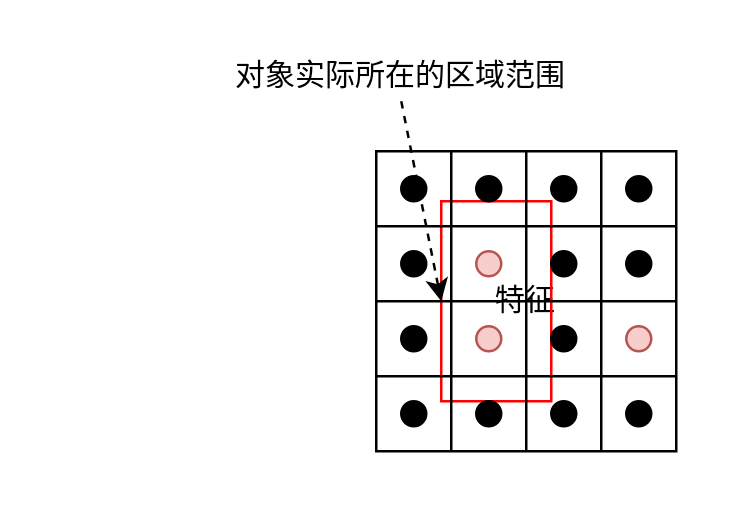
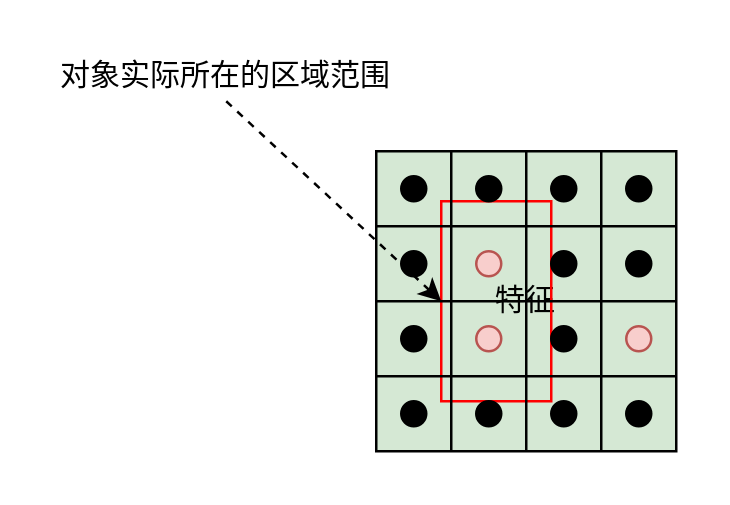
  <mxCell id="0" />
  <mxCell id="1" parent="0" />
- <mxCell id="2" value="特征" style="rounded=0;whiteSpace=wrap;html=1;" vertex="1" parent="1"><mxGeometry x="150" y="60" width="120" height="120" as="geometry" /></mxCell>
+ <mxCell id="2" value="特征" style="rounded=0;whiteSpace=wrap;html=1;fillColor=#d5e8d4;" vertex="1" parent="1"><mxGeometry x="150" y="60" width="120" height="120" as="geometry" /></mxCell>
  <mxCell id="3" value="" style="rounded=0;whiteSpace=wrap;html=1;strokeColor=#FF0000;fillColor=none;" vertex="1" parent="1"><mxGeometry x="176" y="80" width="44" height="80" as="geometry" /></mxCell>
  <mxCell id="4" value="" style="endArrow=none;html=1;exitX=0;exitY=0.25;exitDx=0;exitDy=0;entryX=1;entryY=0.25;entryDx=0;entryDy=0;" edge="1" parent="1" source="2" target="2"><mxGeometry width="50" height="50" relative="1" as="geometry"><mxPoint x="150" y="280" as="sourcePoint" /><mxPoint x="200" y="230" as="targetPoint" /></mxGeometry></mxCell>
  <mxCell id="5" value="" style="endArrow=none;html=1;exitX=0;exitY=0.5;exitDx=0;exitDy=0;entryX=1;entryY=0.5;entryDx=0;entryDy=0;" edge="1" parent="1" source="2" target="2"><mxGeometry width="50" height="50" relative="1" as="geometry"><mxPoint x="160" y="100" as="sourcePoint" /><mxPoint x="280" y="100" as="targetPoint" /></mxGeometry></mxCell>
  <mxCell id="6" value="" style="endArrow=none;html=1;exitX=0;exitY=0.75;exitDx=0;exitDy=0;entryX=1;entryY=0.75;entryDx=0;entryDy=0;" edge="1" parent="1" source="2" target="2"><mxGeometry width="50" height="50" relative="1" as="geometry"><mxPoint x="170" y="110" as="sourcePoint" /><mxPoint x="290" y="110" as="targetPoint" /></mxGeometry></mxCell>
  <mxCell id="7" value="" style="endArrow=none;html=1;exitX=0.25;exitY=1;exitDx=0;exitDy=0;entryX=0.25;entryY=0;entryDx=0;entryDy=0;" edge="1" parent="1" source="2" target="2"><mxGeometry width="50" height="50" relative="1" as="geometry"><mxPoint x="160" y="160" as="sourcePoint" /><mxPoint x="280" y="160" as="targetPoint" /></mxGeometry></mxCell>
  <mxCell id="8" value="" style="endArrow=none;html=1;exitX=0.5;exitY=1;exitDx=0;exitDy=0;entryX=0.5;entryY=0;entryDx=0;entryDy=0;" edge="1" parent="1" source="2" target="2"><mxGeometry width="50" height="50" relative="1" as="geometry"><mxPoint x="190" y="190" as="sourcePoint" /><mxPoint x="190" y="70" as="targetPoint" /></mxGeometry></mxCell>
  <mxCell id="9" value="" style="endArrow=none;html=1;exitX=0.75;exitY=1;exitDx=0;exitDy=0;entryX=0.75;entryY=0;entryDx=0;entryDy=0;" edge="1" parent="1" source="2" target="2"><mxGeometry width="50" height="50" relative="1" as="geometry"><mxPoint x="220" y="190" as="sourcePoint" /><mxPoint x="220" y="70" as="targetPoint" /></mxGeometry></mxCell>
  <mxCell id="10" value="" style="ellipse;whiteSpace=wrap;html=1;aspect=fixed;align=center;fillColor=#000000;" vertex="1" parent="1"><mxGeometry x="160" y="70" width="10" height="10" as="geometry" /></mxCell>
  <mxCell id="11" value="" style="ellipse;whiteSpace=wrap;html=1;aspect=fixed;align=center;fillColor=#000000;" vertex="1" parent="1"><mxGeometry x="190" y="70" width="10" height="10" as="geometry" /></mxCell>
  <mxCell id="12" value="" style="ellipse;whiteSpace=wrap;html=1;aspect=fixed;align=center;fillColor=#000000;" vertex="1" parent="1"><mxGeometry x="220" y="70" width="10" height="10" as="geometry" /></mxCell>
  <mxCell id="13" value="" style="ellipse;whiteSpace=wrap;html=1;aspect=fixed;align=center;fillColor=#000000;" vertex="1" parent="1"><mxGeometry x="250" y="70" width="10" height="10" as="geometry" /></mxCell>
  <mxCell id="14" value="" style="ellipse;whiteSpace=wrap;html=1;aspect=fixed;align=center;fillColor=#000000;" vertex="1" parent="1"><mxGeometry x="160" y="100" width="10" height="10" as="geometry" /></mxCell>
  <mxCell id="15" value="" style="ellipse;whiteSpace=wrap;html=1;aspect=fixed;align=center;fillColor=#f8cecc;strokeColor=#b85450;" vertex="1" parent="1"><mxGeometry x="190" y="100" width="10" height="10" as="geometry" /></mxCell>
  <mxCell id="16" value="" style="ellipse;whiteSpace=wrap;html=1;aspect=fixed;align=center;fillColor=#000000;" vertex="1" parent="1"><mxGeometry x="220" y="100" width="10" height="10" as="geometry" /></mxCell>
  <mxCell id="17" value="" style="ellipse;whiteSpace=wrap;html=1;aspect=fixed;align=center;fillColor=#000000;" vertex="1" parent="1"><mxGeometry x="250" y="100" width="10" height="10" as="geometry" /></mxCell>
  <mxCell id="18" value="" style="ellipse;whiteSpace=wrap;html=1;aspect=fixed;align=center;fillColor=#000000;" vertex="1" parent="1"><mxGeometry x="160" y="130" width="10" height="10" as="geometry" /></mxCell>
  <mxCell id="19" value="" style="ellipse;whiteSpace=wrap;html=1;aspect=fixed;align=center;fillColor=#f8cecc;strokeColor=#b85450;" vertex="1" parent="1"><mxGeometry x="190" y="130" width="10" height="10" as="geometry" /></mxCell>
  <mxCell id="20" value="" style="ellipse;whiteSpace=wrap;html=1;aspect=fixed;align=center;fillColor=#000000;" vertex="1" parent="1"><mxGeometry x="220" y="130" width="10" height="10" as="geometry" /></mxCell>
  <mxCell id="21" value="" style="ellipse;whiteSpace=wrap;html=1;aspect=fixed;align=center;fillColor=#f8cecc;strokeColor=#b85450;" vertex="1" parent="1"><mxGeometry x="250" y="130" width="10" height="10" as="geometry" /></mxCell>
  <mxCell id="22" value="" style="ellipse;whiteSpace=wrap;html=1;aspect=fixed;align=center;fillColor=#000000;" vertex="1" parent="1"><mxGeometry x="160" y="160" width="10" height="10" as="geometry" /></mxCell>
  <mxCell id="23" value="" style="ellipse;whiteSpace=wrap;html=1;aspect=fixed;align=center;fillColor=#000000;" vertex="1" parent="1"><mxGeometry x="190" y="160" width="10" height="10" as="geometry" /></mxCell>
  <mxCell id="24" value="" style="ellipse;whiteSpace=wrap;html=1;aspect=fixed;align=center;fillColor=#000000;" vertex="1" parent="1"><mxGeometry x="220" y="160" width="10" height="10" as="geometry" /></mxCell>
  <mxCell id="25" value="" style="ellipse;whiteSpace=wrap;html=1;aspect=fixed;align=center;fillColor=#000000;" vertex="1" parent="1"><mxGeometry x="250" y="160" width="10" height="10" as="geometry" /></mxCell>
  <mxCell id="26" style="rounded=0;orthogonalLoop=1;jettySize=auto;html=1;exitX=0.5;exitY=1;exitDx=0;exitDy=0;entryX=0;entryY=0.5;entryDx=0;entryDy=0;dashed=1;" edge="1" parent="1" source="27" target="3"><mxGeometry relative="1" as="geometry" /></mxCell>
- <mxCell id="27" value="对象实际所在的区域范围" style="text;html=1;strokeColor=none;fillColor=none;align=center;verticalAlign=middle;whiteSpace=wrap;rounded=0;" vertex="1" parent="1"><mxGeometry x="90" y="20" width="140" height="20" as="geometry" /></mxCell>
+ <mxCell id="27" value="对象实际所在的区域范围" style="text;html=1;strokeColor=none;fillColor=none;align=center;verticalAlign=middle;whiteSpace=wrap;rounded=0;" vertex="1" parent="1"><mxGeometry x="20" y="20" width="140" height="20" as="geometry" /></mxCell>
